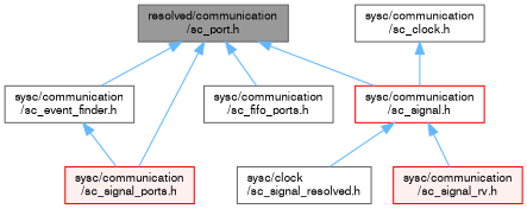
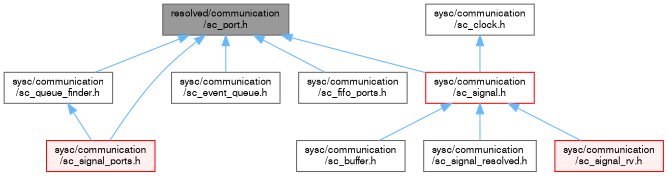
  digraph {
    node [color=grey40 fillcolor=white fontname=FreeSans fontsize=10 shape=box style=filled]
    edge [color=steelblue1 dir=back fontname=FreeSans fontsize=10 labelfontname=FreeSans labelfontsize=10 style=solid]
    n1 [color=gray40 fillcolor=grey60 fontcolor=black height=0.2 label="resolved/communication\l/sc_port.h" width=0.4]
-   n2 [height=0.2 label="sysc/communication\l/sc_event_finder.h" width=0.4]
+   n2 [height=0.2 label="sysc/communication\l/sc_queue_finder.h" width=0.4]
    n3 [color=red fillcolor="#FFF0F0" height=0.2 label="sysc/communication\l/sc_signal_ports.h" width=0.4]
+   n4 [height=0.2 label="sysc/communication\l/sc_event_queue.h" width=0.4]
    n5 [height=0.2 label="sysc/communication\l/sc_fifo_ports.h" width=0.4]
    n6 [color=red height=0.2 label="sysc/communication\l/sc_signal.h" width=0.4]
-   n8 [height=0.2 label="sysc/clock\l/sc_signal_resolved.h" width=0.4]
+   n7 [height=0.2 label="sysc/communication\l/sc_buffer.h" width=0.4]
+   n8 [height=0.2 label="sysc/communication\l/sc_signal_resolved.h" width=0.4]
    n9 [color=red fillcolor="#FFF0F0" height=0.2 label="sysc/communication\l/sc_signal_rv.h" width=0.4]
    n10 [height=0.2 label="sysc/communication\l/sc_clock.h" width=0.4]
    n1 -> n2
    n1 -> n3
+   n1 -> n4
    n1 -> n5
    n1 -> n6
    n2 -> n3
+   n6 -> n7
    n6 -> n8
    n6 -> n9
    n10 -> n6
  }
